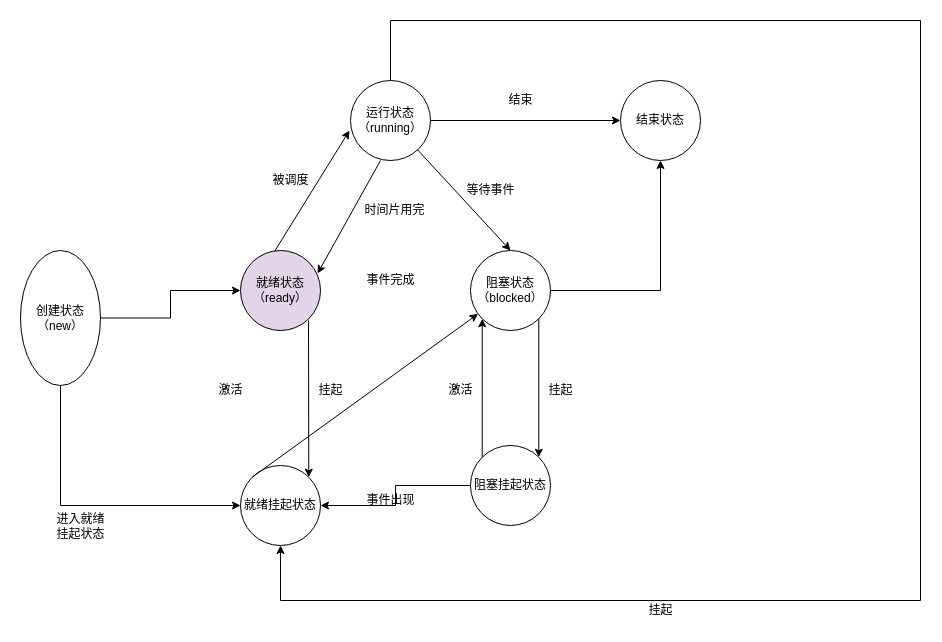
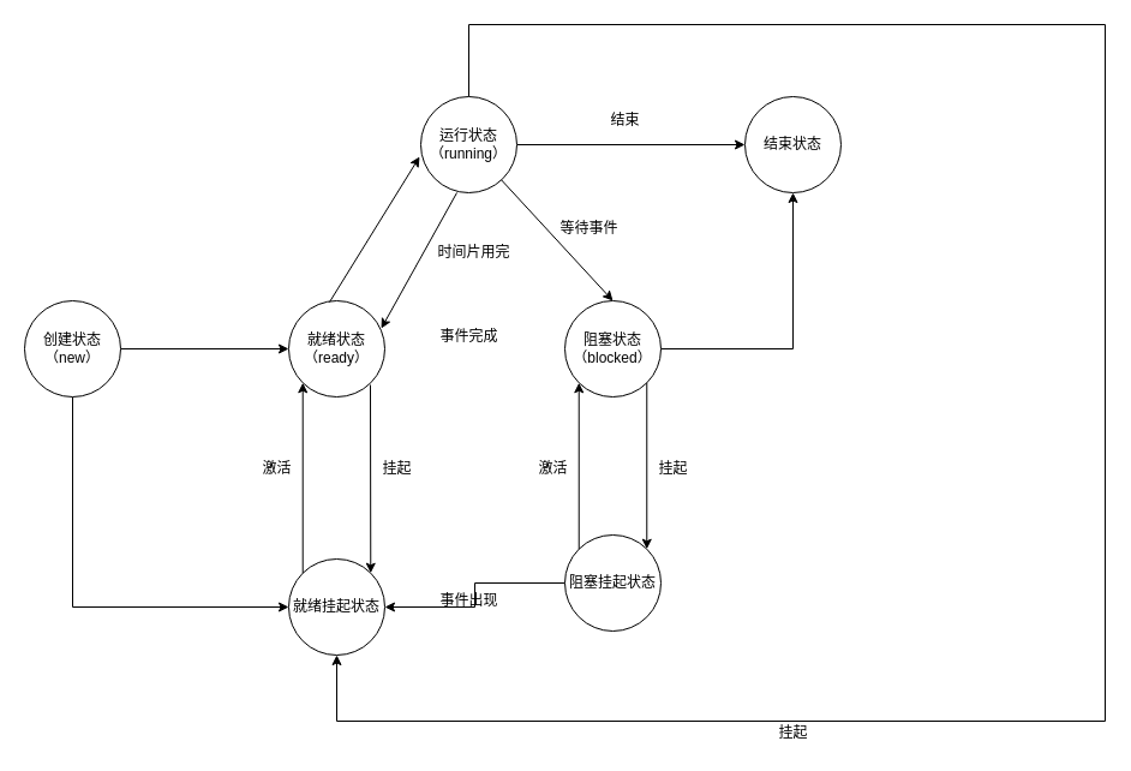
  <mxCell id="0" />
  <mxCell id="1" parent="0" />
  <mxCell id="2" style="edgeStyle=orthogonalEdgeStyle;rounded=0;orthogonalLoop=1;jettySize=auto;html=1;" edge="1" parent="1" source="4" target="5"><mxGeometry relative="1" as="geometry" /></mxCell>
  <mxCell id="3" style="edgeStyle=orthogonalEdgeStyle;rounded=0;orthogonalLoop=1;jettySize=auto;html=1;entryX=0;entryY=0.5;entryDx=0;entryDy=0;" edge="1" parent="1" source="4" target="12"><mxGeometry relative="1" as="geometry"><Array as="points"><mxPoint x="60" y="505" /></Array></mxGeometry></mxCell>
- <mxCell id="4" value="创建状态&lt;br&gt;（new）" style="ellipse;whiteSpace=wrap;html=1;aspect=fixed;" vertex="1" parent="1"><mxGeometry x="20" y="250" width="80" height="135" as="geometry" /></mxCell>
- <mxCell id="5" value="就绪状态&lt;br&gt;（ready）" style="ellipse;whiteSpace=wrap;html=1;aspect=fixed;fillColor=#e1d5e7;" vertex="1" parent="1"><mxGeometry x="240" y="250" width="80" height="80" as="geometry" /></mxCell>
+ <mxCell id="4" value="创建状态&lt;br&gt;（new）" style="ellipse;whiteSpace=wrap;html=1;aspect=fixed;" vertex="1" parent="1"><mxGeometry x="20" y="250" width="80" height="80" as="geometry" /></mxCell>
+ <mxCell id="5" value="就绪状态&lt;br&gt;（ready）" style="ellipse;whiteSpace=wrap;html=1;aspect=fixed;" vertex="1" parent="1"><mxGeometry x="240" y="250" width="80" height="80" as="geometry" /></mxCell>
  <mxCell id="6" style="edgeStyle=orthogonalEdgeStyle;rounded=0;orthogonalLoop=1;jettySize=auto;html=1;" edge="1" parent="1" source="7" target="11"><mxGeometry relative="1" as="geometry" /></mxCell>
  <mxCell id="7" value="阻塞状态&lt;br&gt;（blocked）" style="ellipse;whiteSpace=wrap;html=1;aspect=fixed;" vertex="1" parent="1"><mxGeometry x="470" y="250" width="80" height="80" as="geometry" /></mxCell>
  <mxCell id="8" style="edgeStyle=orthogonalEdgeStyle;rounded=0;orthogonalLoop=1;jettySize=auto;html=1;" edge="1" parent="1" source="10" target="11"><mxGeometry relative="1" as="geometry" /></mxCell>
  <mxCell id="9" style="edgeStyle=orthogonalEdgeStyle;rounded=0;orthogonalLoop=1;jettySize=auto;html=1;entryX=0.5;entryY=1;entryDx=0;entryDy=0;" edge="1" parent="1" source="10" target="12"><mxGeometry relative="1" as="geometry"><mxPoint x="280" y="550" as="targetPoint" /><Array as="points"><mxPoint x="390" y="20" /><mxPoint x="920" y="20" /><mxPoint x="920" y="600" /><mxPoint x="280" y="600" /></Array></mxGeometry></mxCell>
  <mxCell id="10" value="运行状态&lt;br&gt;（running）" style="ellipse;whiteSpace=wrap;html=1;aspect=fixed;" vertex="1" parent="1"><mxGeometry x="350" y="80" width="80" height="80" as="geometry" /></mxCell>
  <mxCell id="11" value="结束状态" style="ellipse;whiteSpace=wrap;html=1;aspect=fixed;" vertex="1" parent="1"><mxGeometry x="620" y="80" width="80" height="80" as="geometry" /></mxCell>
  <mxCell id="12" value="就绪挂起状态" style="ellipse;whiteSpace=wrap;html=1;aspect=fixed;" vertex="1" parent="1"><mxGeometry x="240" y="465" width="80" height="80" as="geometry" /></mxCell>
  <mxCell id="13" style="edgeStyle=orthogonalEdgeStyle;rounded=0;orthogonalLoop=1;jettySize=auto;html=1;entryX=1;entryY=0.5;entryDx=0;entryDy=0;" edge="1" parent="1" source="14" target="12"><mxGeometry relative="1" as="geometry"><mxPoint x="330" y="505" as="targetPoint" /></mxGeometry></mxCell>
  <mxCell id="14" value="阻塞挂起状态" style="ellipse;whiteSpace=wrap;html=1;aspect=fixed;" vertex="1" parent="1"><mxGeometry x="470" y="445" width="80" height="80" as="geometry" /></mxCell>
  <mxCell id="15" value="" style="endArrow=classic;html=1;exitX=0.425;exitY=0.013;exitDx=0;exitDy=0;exitPerimeter=0;" edge="1" parent="1" source="5"><mxGeometry width="50" height="50" relative="1" as="geometry"><mxPoint x="260" y="300" as="sourcePoint" /><mxPoint x="349" y="130" as="targetPoint" /><Array as="points" /></mxGeometry></mxCell>
  <mxCell id="16" value="" style="endArrow=classic;html=1;exitX=0.375;exitY=1;exitDx=0;exitDy=0;exitPerimeter=0;entryX=0.963;entryY=0.288;entryDx=0;entryDy=0;entryPerimeter=0;" edge="1" parent="1" source="10" target="5"><mxGeometry width="50" height="50" relative="1" as="geometry"><mxPoint x="410" y="200" as="sourcePoint" /><mxPoint x="330" y="270" as="targetPoint" /></mxGeometry></mxCell>
- <mxCell id="17" value="被调度" style="text;html=1;align=center;verticalAlign=middle;resizable=0;points=[];autosize=1;" vertex="1" parent="1"><mxGeometry x="265" y="170" width="50" height="20" as="geometry" /></mxCell>
  <mxCell id="18" value="时间片用完" style="text;html=1;align=center;verticalAlign=middle;resizable=0;points=[];autosize=1;" vertex="1" parent="1"><mxGeometry x="354" y="200" width="80" height="20" as="geometry" /></mxCell>
  <mxCell id="19" value="结束" style="text;html=1;align=center;verticalAlign=middle;resizable=0;points=[];autosize=1;" vertex="1" parent="1"><mxGeometry x="500" y="90" width="40" height="20" as="geometry" /></mxCell>
  <mxCell id="20" value="" style="endArrow=classic;html=1;" edge="1" parent="1" source="10"><mxGeometry width="50" height="50" relative="1" as="geometry"><mxPoint x="410" y="240" as="sourcePoint" /><mxPoint x="510" y="250" as="targetPoint" /></mxGeometry></mxCell>
  <mxCell id="21" value="等待事件" style="text;html=1;align=center;verticalAlign=middle;resizable=0;points=[];autosize=1;" vertex="1" parent="1"><mxGeometry x="460" y="180" width="60" height="20" as="geometry" /></mxCell>
  <mxCell id="22" value="事件完成" style="text;html=1;align=center;verticalAlign=middle;resizable=0;points=[];autosize=1;" vertex="1" parent="1"><mxGeometry x="360" y="270" width="60" height="20" as="geometry" /></mxCell>
- <mxCell id="23" value="进入就绪&lt;br&gt;挂起状态" style="text;html=1;align=center;verticalAlign=middle;resizable=0;points=[];autosize=1;" vertex="1" parent="1"><mxGeometry x="50" y="511" width="60" height="30" as="geometry" /></mxCell>
  <mxCell id="24" value="事件出现" style="text;html=1;align=center;verticalAlign=middle;resizable=0;points=[];autosize=1;" vertex="1" parent="1"><mxGeometry x="360" y="490" width="60" height="20" as="geometry" /></mxCell>
- <mxCell id="25" value="" style="endArrow=classic;html=1;exitX=0;exitY=0;exitDx=0;exitDy=0;" edge="1" parent="1" source="12" target="7"><mxGeometry width="50" height="50" relative="1" as="geometry"><mxPoint x="257" y="470" as="sourcePoint" /><mxPoint x="290" y="440" as="targetPoint" /></mxGeometry></mxCell>
+ <mxCell id="25" value="" style="endArrow=classic;html=1;entryX=0;entryY=1;entryDx=0;entryDy=0;exitX=0;exitY=0;exitDx=0;exitDy=0;" edge="1" parent="1" source="12" target="5"><mxGeometry width="50" height="50" relative="1" as="geometry"><mxPoint x="257" y="470" as="sourcePoint" /><mxPoint x="290" y="440" as="targetPoint" /></mxGeometry></mxCell>
  <mxCell id="26" value="" style="endArrow=classic;html=1;entryX=1;entryY=0;entryDx=0;entryDy=0;" edge="1" parent="1" target="12"><mxGeometry width="50" height="50" relative="1" as="geometry"><mxPoint x="308" y="320" as="sourcePoint" /><mxPoint x="360" y="340" as="targetPoint" /></mxGeometry></mxCell>
  <mxCell id="27" value="激活" style="text;html=1;align=center;verticalAlign=middle;resizable=0;points=[];autosize=1;" vertex="1" parent="1"><mxGeometry x="210" y="380" width="40" height="20" as="geometry" /></mxCell>
  <mxCell id="28" value="挂起" style="text;html=1;align=center;verticalAlign=middle;resizable=0;points=[];autosize=1;" vertex="1" parent="1"><mxGeometry x="310" y="380" width="40" height="20" as="geometry" /></mxCell>
  <mxCell id="29" value="" style="endArrow=classic;html=1;entryX=0;entryY=1;entryDx=0;entryDy=0;exitX=0;exitY=0;exitDx=0;exitDy=0;" edge="1" parent="1" source="14" target="7"><mxGeometry width="50" height="50" relative="1" as="geometry"><mxPoint x="460" y="440" as="sourcePoint" /><mxPoint x="510" y="390" as="targetPoint" /></mxGeometry></mxCell>
  <mxCell id="30" value="" style="endArrow=classic;html=1;exitX=1;exitY=1;exitDx=0;exitDy=0;entryX=1;entryY=0;entryDx=0;entryDy=0;" edge="1" parent="1" source="7" target="14"><mxGeometry width="50" height="50" relative="1" as="geometry"><mxPoint x="540" y="410" as="sourcePoint" /><mxPoint x="516" y="465" as="targetPoint" /></mxGeometry></mxCell>
  <mxCell id="31" value="激活" style="text;html=1;align=center;verticalAlign=middle;resizable=0;points=[];autosize=1;" vertex="1" parent="1"><mxGeometry x="440" y="380" width="40" height="20" as="geometry" /></mxCell>
  <mxCell id="32" value="挂起" style="text;html=1;align=center;verticalAlign=middle;resizable=0;points=[];autosize=1;" vertex="1" parent="1"><mxGeometry x="540" y="380" width="40" height="20" as="geometry" /></mxCell>
  <mxCell id="33" value="挂起" style="text;html=1;align=center;verticalAlign=middle;resizable=0;points=[];autosize=1;" vertex="1" parent="1"><mxGeometry x="640" y="600" width="40" height="20" as="geometry" /></mxCell>
